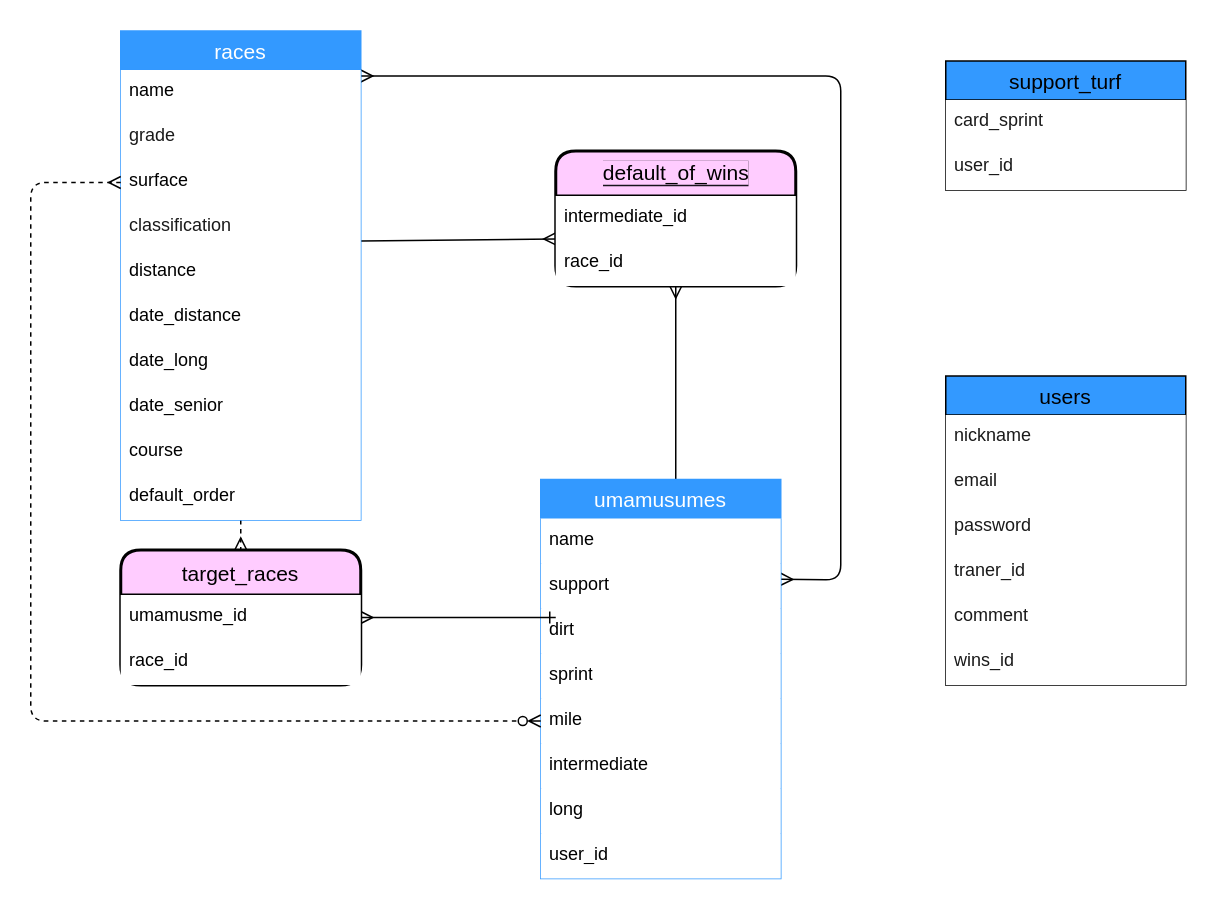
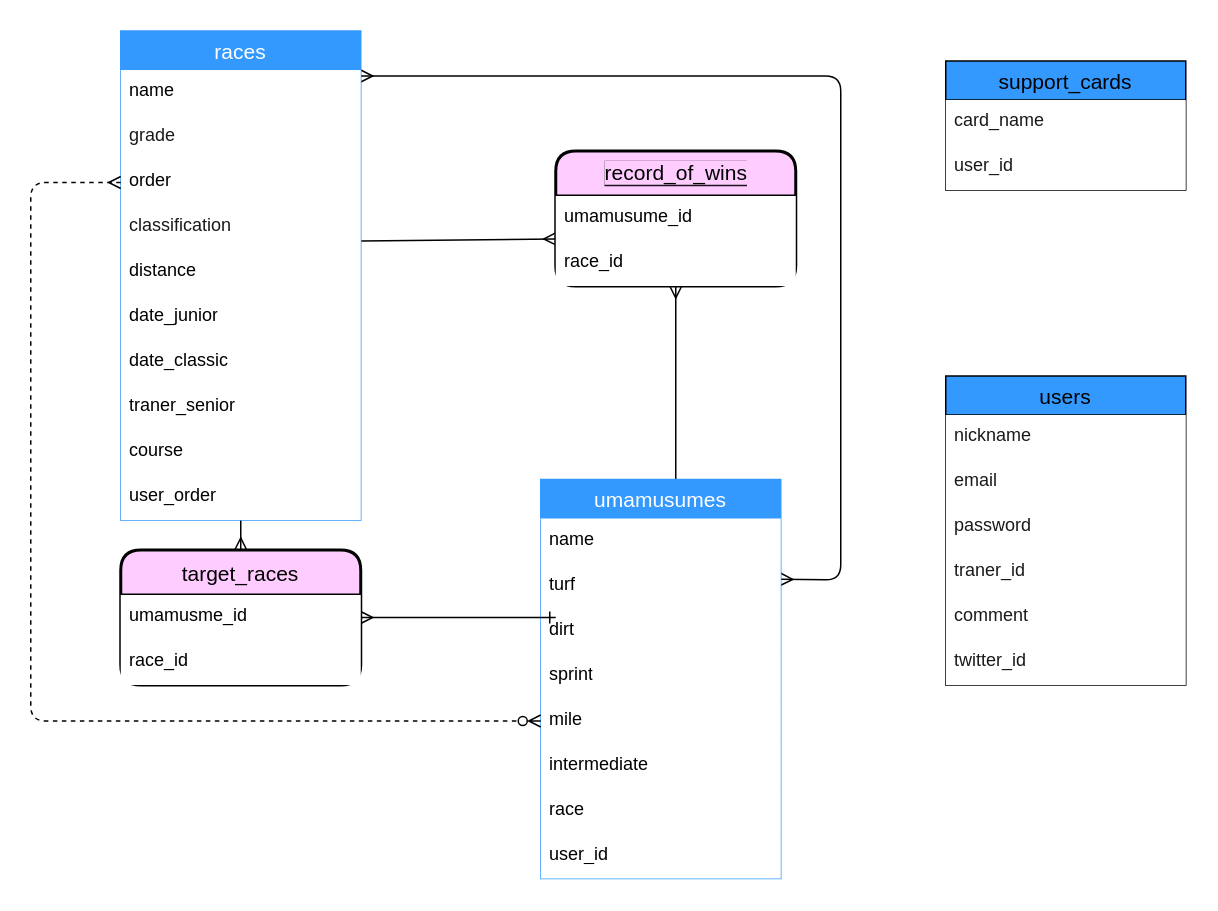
  <mxCell id="0" />
  <mxCell id="1" parent="0" />
  <mxCell id="2" value="users" style="swimlane;fontStyle=0;childLayout=stackLayout;horizontal=1;startSize=26;horizontalStack=0;resizeParent=1;resizeParentMax=0;resizeLast=0;collapsible=1;marginBottom=0;align=center;fontSize=14;fillColor=#3399FF;" parent="1" vertex="1"><mxGeometry x="630" y="250" width="160" height="206" as="geometry" /></mxCell>
  <mxCell id="3" value="nickname" style="text;strokeColor=none;fillColor=#FFFFFF;spacingLeft=4;spacingRight=4;overflow=hidden;rotatable=0;points=[[0,0.5],[1,0.5]];portConstraint=eastwest;fontSize=12;fontColor=#1A1A1A;labelBackgroundColor=none;labelBorderColor=none;" parent="2" vertex="1"><mxGeometry y="26" width="160" height="30" as="geometry" /></mxCell>
  <mxCell id="4" value="email" style="text;strokeColor=none;fillColor=#FFFFFF;spacingLeft=4;spacingRight=4;overflow=hidden;rotatable=0;points=[[0,0.5],[1,0.5]];portConstraint=eastwest;fontSize=12;fontColor=#1A1A1A;" parent="2" vertex="1"><mxGeometry y="56" width="160" height="30" as="geometry" /></mxCell>
  <mxCell id="5" value="password" style="text;strokeColor=none;fillColor=#FFFFFF;spacingLeft=4;spacingRight=4;overflow=hidden;rotatable=0;points=[[0,0.5],[1,0.5]];portConstraint=eastwest;fontSize=12;fontColor=#1A1A1A;" parent="2" vertex="1"><mxGeometry y="86" width="160" height="30" as="geometry" /></mxCell>
  <mxCell id="6" value="traner_id" style="text;strokeColor=none;fillColor=#FFFFFF;spacingLeft=4;spacingRight=4;overflow=hidden;rotatable=0;points=[[0,0.5],[1,0.5]];portConstraint=eastwest;fontSize=12;fontColor=#1A1A1A;" parent="2" vertex="1"><mxGeometry y="116" width="160" height="30" as="geometry" /></mxCell>
  <mxCell id="7" value="comment" style="text;strokeColor=none;fillColor=#FFFFFF;spacingLeft=4;spacingRight=4;overflow=hidden;rotatable=0;points=[[0,0.5],[1,0.5]];portConstraint=eastwest;fontSize=12;fontColor=#1A1A1A;" parent="2" vertex="1"><mxGeometry y="146" width="160" height="30" as="geometry" /></mxCell>
- <mxCell id="8" value="wins_id" style="text;strokeColor=none;fillColor=#FFFFFF;spacingLeft=4;spacingRight=4;overflow=hidden;rotatable=0;points=[[0,0.5],[1,0.5]];portConstraint=eastwest;fontSize=12;fontColor=#1A1A1A;" parent="2" vertex="1"><mxGeometry y="176" width="160" height="30" as="geometry" /></mxCell>
- <mxCell id="9" value="support_turf" style="swimlane;fontStyle=0;childLayout=stackLayout;horizontal=1;startSize=26;horizontalStack=0;resizeParent=1;resizeParentMax=0;resizeLast=0;collapsible=1;marginBottom=0;align=center;fontSize=14;fillColor=#3399FF;" parent="1" vertex="1"><mxGeometry x="630" y="40" width="160" height="86" as="geometry" /></mxCell>
- <mxCell id="10" value="card_sprint" style="text;strokeColor=none;fillColor=#FFFFFF;spacingLeft=4;spacingRight=4;overflow=hidden;rotatable=0;points=[[0,0.5],[1,0.5]];portConstraint=eastwest;fontSize=12;fontColor=#1A1A1A;" parent="9" vertex="1"><mxGeometry y="26" width="160" height="30" as="geometry" /></mxCell>
+ <mxCell id="8" value="twitter_id" style="text;strokeColor=none;fillColor=#FFFFFF;spacingLeft=4;spacingRight=4;overflow=hidden;rotatable=0;points=[[0,0.5],[1,0.5]];portConstraint=eastwest;fontSize=12;fontColor=#1A1A1A;" parent="2" vertex="1"><mxGeometry y="176" width="160" height="30" as="geometry" /></mxCell>
+ <mxCell id="9" value="support_cards" style="swimlane;fontStyle=0;childLayout=stackLayout;horizontal=1;startSize=26;horizontalStack=0;resizeParent=1;resizeParentMax=0;resizeLast=0;collapsible=1;marginBottom=0;align=center;fontSize=14;fillColor=#3399FF;" parent="1" vertex="1"><mxGeometry x="630" y="40" width="160" height="86" as="geometry" /></mxCell>
+ <mxCell id="10" value="card_name" style="text;strokeColor=none;fillColor=#FFFFFF;spacingLeft=4;spacingRight=4;overflow=hidden;rotatable=0;points=[[0,0.5],[1,0.5]];portConstraint=eastwest;fontSize=12;fontColor=#1A1A1A;" parent="9" vertex="1"><mxGeometry y="26" width="160" height="30" as="geometry" /></mxCell>
  <mxCell id="11" value="user_id" style="text;strokeColor=none;fillColor=#FFFFFF;spacingLeft=4;spacingRight=4;overflow=hidden;rotatable=0;points=[[0,0.5],[1,0.5]];portConstraint=eastwest;fontSize=12;fontColor=#1A1A1A;" parent="9" vertex="1"><mxGeometry y="56" width="160" height="30" as="geometry" /></mxCell>
  <mxCell id="12" style="edgeStyle=none;html=1;endArrow=ERmany;endFill=0;entryX=0.5;entryY=1;entryDx=0;entryDy=0;" parent="1" edge="1"><mxGeometry relative="1" as="geometry"><mxPoint x="450" y="190" as="targetPoint" /><mxPoint x="450" y="320" as="sourcePoint" /></mxGeometry></mxCell>
  <mxCell id="13" style="edgeStyle=none;html=1;exitX=1;exitY=0.25;exitDx=0;exitDy=0;fontColor=#000000;startArrow=ERmany;startFill=0;endArrow=ERmany;endFill=0;" parent="1" source="14" edge="1"><mxGeometry relative="1" as="geometry"><mxPoint x="240" y="50" as="targetPoint" /><Array as="points"><mxPoint x="560" y="386" /><mxPoint x="560" y="300" /><mxPoint x="560" y="220" /><mxPoint x="560" y="50" /></Array></mxGeometry></mxCell>
  <mxCell id="14" value="umamusumes" style="swimlane;fontStyle=0;childLayout=stackLayout;horizontal=1;startSize=26;horizontalStack=0;resizeParent=1;resizeParentMax=0;resizeLast=0;collapsible=1;marginBottom=0;align=center;fontSize=14;strokeColor=#3399FF;fontColor=#FFFFFF;fillColor=#3399FF;" parent="1" vertex="1"><mxGeometry x="360" y="319" width="160" height="266" as="geometry" /></mxCell>
  <mxCell id="15" value="name" style="text;strokeColor=none;fillColor=#FFFFFF;spacingLeft=4;spacingRight=4;overflow=hidden;rotatable=0;points=[[0,0.5],[1,0.5]];portConstraint=eastwest;fontSize=12;fontColor=#000000;" parent="14" vertex="1"><mxGeometry y="26" width="160" height="30" as="geometry" /></mxCell>
- <mxCell id="16" value="support" style="text;strokeColor=none;fillColor=#FFFFFF;spacingLeft=4;spacingRight=4;overflow=hidden;rotatable=0;points=[[0,0.5],[1,0.5]];portConstraint=eastwest;fontSize=12;fontColor=#000000;" parent="14" vertex="1"><mxGeometry y="56" width="160" height="30" as="geometry" /></mxCell>
+ <mxCell id="16" value="turf" style="text;strokeColor=none;fillColor=#FFFFFF;spacingLeft=4;spacingRight=4;overflow=hidden;rotatable=0;points=[[0,0.5],[1,0.5]];portConstraint=eastwest;fontSize=12;fontColor=#000000;" parent="14" vertex="1"><mxGeometry y="56" width="160" height="30" as="geometry" /></mxCell>
  <mxCell id="17" value="dirt" style="text;strokeColor=none;fillColor=#FFFFFF;spacingLeft=4;spacingRight=4;overflow=hidden;rotatable=0;points=[[0,0.5],[1,0.5]];portConstraint=eastwest;fontSize=12;fontColor=#000000;" parent="14" vertex="1"><mxGeometry y="86" width="160" height="30" as="geometry" /></mxCell>
  <mxCell id="18" value="sprint" style="text;strokeColor=none;fillColor=#FFFFFF;spacingLeft=4;spacingRight=4;overflow=hidden;rotatable=0;points=[[0,0.5],[1,0.5]];portConstraint=eastwest;fontSize=12;fontColor=#000000;labelBackgroundColor=none;whiteSpace=wrap;" parent="14" vertex="1"><mxGeometry y="116" width="160" height="30" as="geometry" /></mxCell>
  <mxCell id="19" value="mile" style="text;strokeColor=none;fillColor=#FFFFFF;spacingLeft=4;spacingRight=4;overflow=hidden;rotatable=0;points=[[0,0.5],[1,0.5]];portConstraint=eastwest;fontSize=12;labelBackgroundColor=none;fontColor=#000000;" parent="14" vertex="1"><mxGeometry y="146" width="160" height="30" as="geometry" /></mxCell>
  <mxCell id="20" value="intermediate" style="text;strokeColor=none;fillColor=#FFFFFF;spacingLeft=4;spacingRight=4;overflow=hidden;rotatable=0;points=[[0,0.5],[1,0.5]];portConstraint=eastwest;fontSize=12;labelBackgroundColor=none;fontColor=#000000;" parent="14" vertex="1"><mxGeometry y="176" width="160" height="30" as="geometry" /></mxCell>
- <mxCell id="21" value="long" style="text;strokeColor=none;fillColor=#FFFFFF;spacingLeft=4;spacingRight=4;overflow=hidden;rotatable=0;points=[[0,0.5],[1,0.5]];portConstraint=eastwest;fontSize=12;labelBackgroundColor=none;fontColor=#000000;" parent="14" vertex="1"><mxGeometry y="206" width="160" height="30" as="geometry" /></mxCell>
+ <mxCell id="21" value="race" style="text;strokeColor=none;fillColor=#FFFFFF;spacingLeft=4;spacingRight=4;overflow=hidden;rotatable=0;points=[[0,0.5],[1,0.5]];portConstraint=eastwest;fontSize=12;labelBackgroundColor=none;fontColor=#000000;" parent="14" vertex="1"><mxGeometry y="206" width="160" height="30" as="geometry" /></mxCell>
  <mxCell id="22" value="user_id" style="text;strokeColor=none;fillColor=#FFFFFF;spacingLeft=4;spacingRight=4;overflow=hidden;rotatable=0;points=[[0,0.5],[1,0.5]];portConstraint=eastwest;fontSize=12;labelBackgroundColor=#FFFFFF;fontColor=#000000;html=1;" parent="14" vertex="1"><mxGeometry y="236" width="160" height="30" as="geometry" /></mxCell>
  <mxCell id="23" style="html=1;endArrow=ERmany;endFill=0;entryX=0;entryY=0.953;entryDx=0;entryDy=0;entryPerimeter=0;" parent="1" target="42" edge="1"><mxGeometry relative="1" as="geometry"><mxPoint x="240" y="160" as="sourcePoint" /><mxPoint x="360" y="160" as="targetPoint" /></mxGeometry></mxCell>
- <mxCell id="24" style="edgeStyle=none;html=1;exitX=0.5;exitY=1;exitDx=0;exitDy=0;fontColor=#000000;startArrow=none;startFill=0;endArrow=ERmany;endFill=0;entryX=0.5;entryY=0;entryDx=0;entryDy=0;dashed=1;" parent="1" source="25" target="38" edge="1"><mxGeometry relative="1" as="geometry"><mxPoint x="120" y="380" as="targetPoint" /></mxGeometry></mxCell>
+ <mxCell id="24" style="edgeStyle=none;html=1;exitX=0.5;exitY=1;exitDx=0;exitDy=0;fontColor=#000000;startArrow=none;startFill=0;endArrow=ERmany;endFill=0;entryX=0.5;entryY=0;entryDx=0;entryDy=0;" parent="1" source="25" target="38" edge="1"><mxGeometry relative="1" as="geometry"><mxPoint x="120" y="380" as="targetPoint" /></mxGeometry></mxCell>
  <mxCell id="25" value="races" style="swimlane;fontStyle=0;childLayout=stackLayout;horizontal=1;startSize=26;horizontalStack=0;resizeParent=1;resizeParentMax=0;resizeLast=0;collapsible=1;marginBottom=0;align=center;fontSize=14;labelBackgroundColor=none;strokeColor=#3399FF;fontColor=#FFFFFF;fillColor=#3399FF;" parent="1" vertex="1"><mxGeometry x="80" y="20" width="160" height="326" as="geometry" /></mxCell>
  <mxCell id="26" value="name" style="text;strokeColor=none;fillColor=#FFFFFF;spacingLeft=4;spacingRight=4;overflow=hidden;rotatable=0;points=[[0,0.5],[1,0.5]];portConstraint=eastwest;fontSize=12;fontColor=#000000;" parent="25" vertex="1"><mxGeometry y="26" width="160" height="30" as="geometry" /></mxCell>
  <mxCell id="27" value="grade" style="text;strokeColor=none;fillColor=#FFFFFF;spacingLeft=4;spacingRight=4;overflow=hidden;rotatable=0;points=[[0,0.5],[1,0.5]];portConstraint=eastwest;fontSize=12;fontColor=#1A1A1A;" parent="25" vertex="1"><mxGeometry y="56" width="160" height="30" as="geometry" /></mxCell>
- <mxCell id="28" value="surface" style="text;strokeColor=none;fillColor=#FFFFFF;spacingLeft=4;spacingRight=4;overflow=hidden;rotatable=0;points=[[0,0.5],[1,0.5]];portConstraint=eastwest;fontSize=12;labelBackgroundColor=#FFFFFF;fontColor=#000000;html=1;" parent="25" vertex="1"><mxGeometry y="86" width="160" height="30" as="geometry" /></mxCell>
+ <mxCell id="28" value="order" style="text;strokeColor=none;fillColor=#FFFFFF;spacingLeft=4;spacingRight=4;overflow=hidden;rotatable=0;points=[[0,0.5],[1,0.5]];portConstraint=eastwest;fontSize=12;labelBackgroundColor=#FFFFFF;fontColor=#000000;html=1;" parent="25" vertex="1"><mxGeometry y="86" width="160" height="30" as="geometry" /></mxCell>
  <mxCell id="29" value="classification" style="text;strokeColor=none;fillColor=#FFFFFF;spacingLeft=4;spacingRight=4;overflow=hidden;rotatable=0;points=[[0,0.5],[1,0.5]];portConstraint=eastwest;fontSize=12;fontColor=#1A1A1A;" parent="25" vertex="1"><mxGeometry y="116" width="160" height="30" as="geometry" /></mxCell>
  <mxCell id="30" value="distance" style="text;strokeColor=none;fillColor=#FFFFFF;spacingLeft=4;spacingRight=4;overflow=hidden;rotatable=0;points=[[0,0.5],[1,0.5]];portConstraint=eastwest;fontSize=12;labelBackgroundColor=#FFFFFF;fontColor=#000000;html=1;" parent="25" vertex="1"><mxGeometry y="146" width="160" height="30" as="geometry" /></mxCell>
- <mxCell id="31" value="date_distance" style="text;strokeColor=none;fillColor=#FFFFFF;spacingLeft=4;spacingRight=4;overflow=hidden;rotatable=0;points=[[0,0.5],[1,0.5]];portConstraint=eastwest;fontSize=12;labelBackgroundColor=#FFFFFF;fontColor=#000000;html=1;" parent="25" vertex="1"><mxGeometry y="176" width="160" height="30" as="geometry" /></mxCell>
- <mxCell id="32" value="date_long" style="text;strokeColor=none;fillColor=#FFFFFF;spacingLeft=4;spacingRight=4;overflow=hidden;rotatable=0;points=[[0,0.5],[1,0.5]];portConstraint=eastwest;fontSize=12;labelBackgroundColor=#FFFFFF;fontColor=#000000;html=1;" parent="25" vertex="1"><mxGeometry y="206" width="160" height="30" as="geometry" /></mxCell>
- <mxCell id="33" value="date_senior" style="text;strokeColor=none;fillColor=#FFFFFF;spacingLeft=4;spacingRight=4;overflow=hidden;rotatable=0;points=[[0,0.5],[1,0.5]];portConstraint=eastwest;fontSize=12;fontColor=#000000;" parent="25" vertex="1"><mxGeometry y="236" width="160" height="30" as="geometry" /></mxCell>
+ <mxCell id="31" value="date_junior" style="text;strokeColor=none;fillColor=#FFFFFF;spacingLeft=4;spacingRight=4;overflow=hidden;rotatable=0;points=[[0,0.5],[1,0.5]];portConstraint=eastwest;fontSize=12;labelBackgroundColor=#FFFFFF;fontColor=#000000;html=1;" parent="25" vertex="1"><mxGeometry y="176" width="160" height="30" as="geometry" /></mxCell>
+ <mxCell id="32" value="date_classic" style="text;strokeColor=none;fillColor=#FFFFFF;spacingLeft=4;spacingRight=4;overflow=hidden;rotatable=0;points=[[0,0.5],[1,0.5]];portConstraint=eastwest;fontSize=12;labelBackgroundColor=#FFFFFF;fontColor=#000000;html=1;" parent="25" vertex="1"><mxGeometry y="206" width="160" height="30" as="geometry" /></mxCell>
+ <mxCell id="33" value="traner_senior" style="text;strokeColor=none;fillColor=#FFFFFF;spacingLeft=4;spacingRight=4;overflow=hidden;rotatable=0;points=[[0,0.5],[1,0.5]];portConstraint=eastwest;fontSize=12;fontColor=#000000;" parent="25" vertex="1"><mxGeometry y="236" width="160" height="30" as="geometry" /></mxCell>
  <mxCell id="34" value="course" style="text;strokeColor=none;fillColor=#FFFFFF;spacingLeft=4;spacingRight=4;overflow=hidden;rotatable=0;points=[[0,0.5],[1,0.5]];portConstraint=eastwest;fontSize=12;labelBackgroundColor=#FFFFFF;fontColor=#000000;html=1;" parent="25" vertex="1"><mxGeometry y="266" width="160" height="30" as="geometry" /></mxCell>
- <mxCell id="35" value="default_order" style="text;strokeColor=none;fillColor=#FFFFFF;spacingLeft=4;spacingRight=4;overflow=hidden;rotatable=0;points=[[0,0.5],[1,0.5]];portConstraint=eastwest;fontSize=12;fontColor=#000000;" vertex="1" parent="25"><mxGeometry y="296" width="160" height="30" as="geometry" /></mxCell>
+ <mxCell id="35" value="user_order" style="text;strokeColor=none;fillColor=#FFFFFF;spacingLeft=4;spacingRight=4;overflow=hidden;rotatable=0;points=[[0,0.5],[1,0.5]];portConstraint=eastwest;fontSize=12;fontColor=#000000;" vertex="1" parent="25"><mxGeometry y="296" width="160" height="30" as="geometry" /></mxCell>
  <mxCell id="36" style="edgeStyle=none;html=1;exitX=0;exitY=0.5;exitDx=0;exitDy=0;entryX=0;entryY=0.5;entryDx=0;entryDy=0;endArrow=ERzeroToMany;endFill=0;startArrow=ERmany;startFill=0;dashed=1;" parent="1" source="28" target="19" edge="1"><mxGeometry relative="1" as="geometry"><mxPoint x="70" y="105" as="sourcePoint" /><Array as="points"><mxPoint x="20" y="121" /><mxPoint x="20" y="170" /><mxPoint x="20" y="480" /></Array></mxGeometry></mxCell>
  <mxCell id="37" style="edgeStyle=none;html=1;entryX=1;entryY=0.5;entryDx=0;entryDy=0;fontColor=#000000;startArrow=ERone;startFill=0;endArrow=ERmany;endFill=0;" parent="1" target="39" edge="1"><mxGeometry relative="1" as="geometry"><mxPoint x="370" y="411" as="sourcePoint" /><mxPoint x="200" y="455" as="targetPoint" /></mxGeometry></mxCell>
  <mxCell id="38" value="target_races" style="swimlane;childLayout=stackLayout;horizontal=1;startSize=30;horizontalStack=0;rounded=1;fontSize=14;fontStyle=0;strokeWidth=2;resizeParent=0;resizeLast=1;shadow=0;dashed=0;align=center;fontColor=#000000;fillColor=#FFCCFF;" parent="1" vertex="1"><mxGeometry x="80" y="366" width="160" height="90" as="geometry" /></mxCell>
  <mxCell id="39" value="umamusme_id" style="text;strokeColor=none;fillColor=#FFFFFF;spacingLeft=4;spacingRight=4;overflow=hidden;rotatable=0;points=[[0,0.5],[1,0.5]];portConstraint=eastwest;fontSize=12;fontColor=#000000;gradientColor=none;" parent="38" vertex="1"><mxGeometry y="30" width="160" height="30" as="geometry" /></mxCell>
  <mxCell id="40" value="race_id" style="text;strokeColor=none;fillColor=#FFFFFF;spacingLeft=4;spacingRight=4;overflow=hidden;rotatable=0;points=[[0,0.5],[1,0.5]];portConstraint=eastwest;fontSize=12;fontColor=#000000;" parent="38" vertex="1"><mxGeometry y="60" width="160" height="30" as="geometry" /></mxCell>
- <mxCell id="41" value="&lt;span style=&quot;background-color: rgb(255, 204, 255);&quot;&gt;default_of_wins&lt;/span&gt;" style="swimlane;childLayout=stackLayout;horizontal=1;startSize=30;horizontalStack=0;rounded=1;fontSize=14;fontStyle=0;strokeWidth=2;resizeParent=0;resizeLast=1;shadow=0;dashed=0;align=center;labelBackgroundColor=#18141D;fontColor=#000000;fillColor=#FFCCFF;gradientColor=none;html=1;" parent="1" vertex="1"><mxGeometry x="370" y="100" width="160" height="90" as="geometry" /></mxCell>
- <mxCell id="42" value="intermediate_id" style="text;strokeColor=none;fillColor=#FFFFFF;spacingLeft=4;spacingRight=4;overflow=hidden;rotatable=0;points=[[0,0.5],[1,0.5]];portConstraint=eastwest;fontSize=12;labelBackgroundColor=#FFFFFF;fontColor=#000000;html=1;" parent="41" vertex="1"><mxGeometry y="30" width="160" height="30" as="geometry" /></mxCell>
+ <mxCell id="41" value="&lt;span style=&quot;background-color: rgb(255, 204, 255);&quot;&gt;record_of_wins&lt;/span&gt;" style="swimlane;childLayout=stackLayout;horizontal=1;startSize=30;horizontalStack=0;rounded=1;fontSize=14;fontStyle=0;strokeWidth=2;resizeParent=0;resizeLast=1;shadow=0;dashed=0;align=center;labelBackgroundColor=#18141D;fontColor=#000000;fillColor=#FFCCFF;gradientColor=none;html=1;" parent="1" vertex="1"><mxGeometry x="370" y="100" width="160" height="90" as="geometry" /></mxCell>
+ <mxCell id="42" value="umamusume_id" style="text;strokeColor=none;fillColor=#FFFFFF;spacingLeft=4;spacingRight=4;overflow=hidden;rotatable=0;points=[[0,0.5],[1,0.5]];portConstraint=eastwest;fontSize=12;labelBackgroundColor=#FFFFFF;fontColor=#000000;html=1;" parent="41" vertex="1"><mxGeometry y="30" width="160" height="30" as="geometry" /></mxCell>
  <mxCell id="43" value="race_id" style="text;strokeColor=none;fillColor=#FFFFFF;spacingLeft=4;spacingRight=4;overflow=hidden;rotatable=0;points=[[0,0.5],[1,0.5]];portConstraint=eastwest;fontSize=12;labelBackgroundColor=#FFFFFF;fontColor=#000000;html=1;" parent="41" vertex="1"><mxGeometry y="60" width="160" height="30" as="geometry" /></mxCell>
